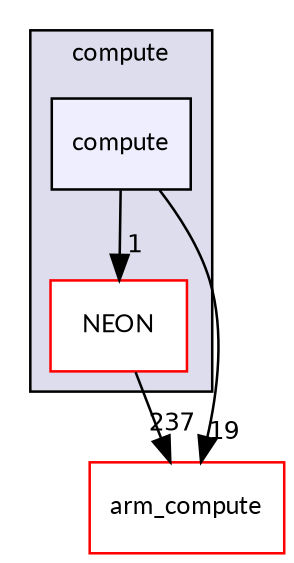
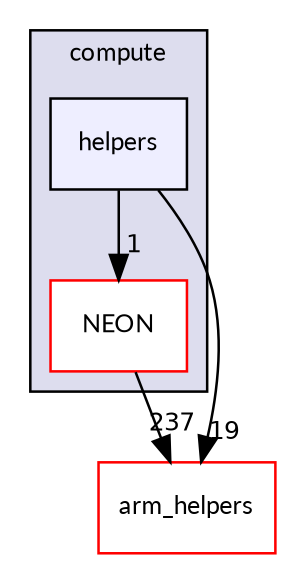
  digraph {
    compound=true
    fontname=Lato
    node [color=red fillcolor=white fontname=Lato fontsize=10 shape=box style=filled]
    edge [fontname=Lato labeldistance=1.5 labelfontname=Helvetica labelfontsize=10]
    n1 [label=NEON]
-   n2 [fillcolor="#eeeeff" label=compute pencolor=black color=""]
-   n3 [label=arm_compute]
+   n2 [fillcolor="#eeeeff" label=helpers pencolor=black color=""]
+   n3 [label=arm_helpers]
    subgraph cluster_1 {
      bgcolor="#ddddee"
      fontsize=10
      label=compute
      pencolor=black
      n1
      n2
    }
    n1 -> n3 [headlabel=237]
    n2 -> n1 [headlabel=1]
    n2 -> n3 [headlabel=19]
  }
